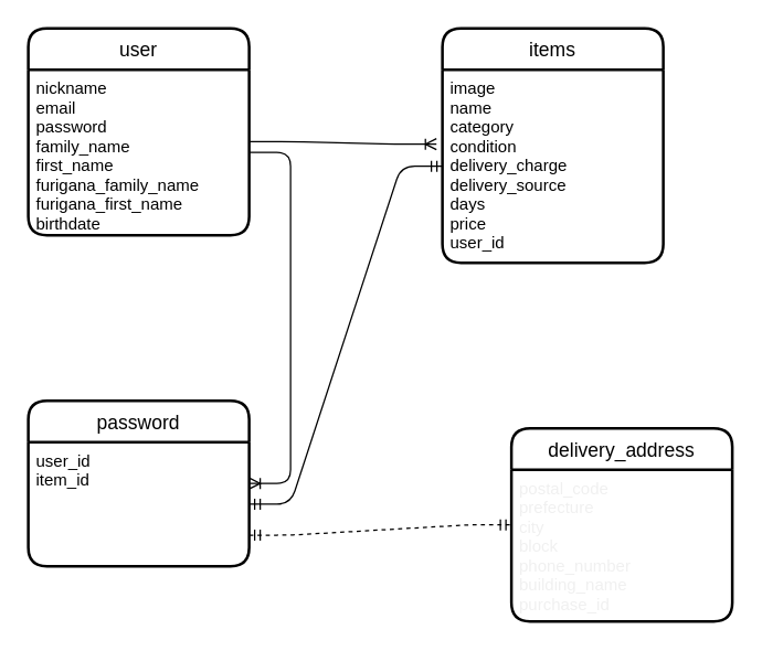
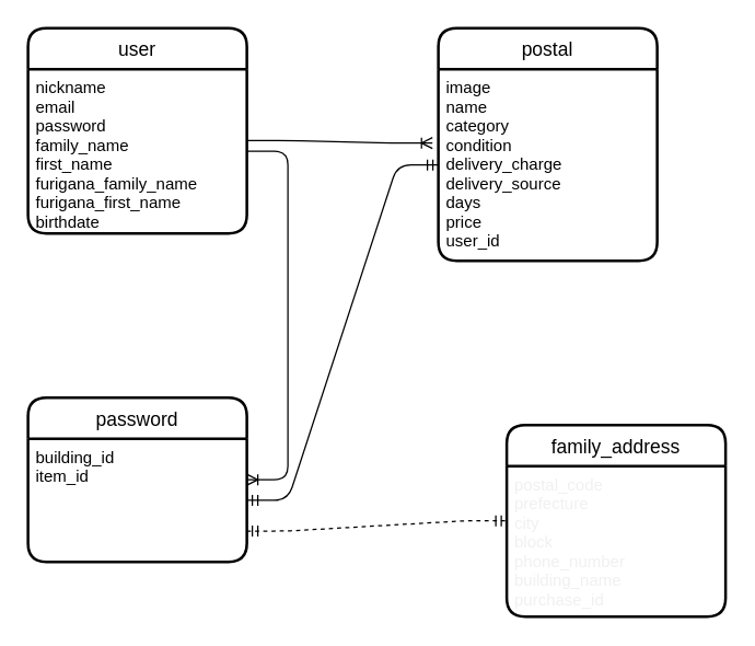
  <mxCell id="0" />
  <mxCell id="1" parent="0" />
- <mxCell id="2" value="delivery_address" style="swimlane;childLayout=stackLayout;horizontal=1;startSize=30;horizontalStack=0;rounded=1;fontSize=14;fontStyle=0;strokeWidth=2;resizeParent=0;resizeLast=1;shadow=0;dashed=0;align=center;" parent="1" vertex="1"><mxGeometry x="370" y="310" width="160" height="140" as="geometry" /></mxCell>
+ <mxCell id="2" value="family_address" style="swimlane;childLayout=stackLayout;horizontal=1;startSize=30;horizontalStack=0;rounded=1;fontSize=14;fontStyle=0;strokeWidth=2;resizeParent=0;resizeLast=1;shadow=0;dashed=0;align=center;" parent="1" vertex="1"><mxGeometry x="370" y="310" width="160" height="140" as="geometry" /></mxCell>
  <mxCell id="3" value="postal_code&#10;prefecture&#10;city&#10;block&#10;phone_number&#10;building_name&#10;purchase_id" style="align=left;strokeColor=none;fillColor=none;spacingLeft=4;fontSize=12;verticalAlign=top;resizable=0;rotatable=0;part=1;fontColor=#F0F0F0;" parent="2" vertex="1"><mxGeometry y="30" width="160" height="110" as="geometry" /></mxCell>
  <mxCell id="4" value="password" style="swimlane;childLayout=stackLayout;horizontal=1;startSize=30;horizontalStack=0;rounded=1;fontSize=14;fontStyle=0;strokeWidth=2;resizeParent=0;resizeLast=1;shadow=0;dashed=0;align=center;" parent="1" vertex="1"><mxGeometry x="20" y="290" width="160" height="120" as="geometry" /></mxCell>
- <mxCell id="5" value="user_id&#10;item_id" style="align=left;strokeColor=none;fillColor=none;spacingLeft=4;fontSize=12;verticalAlign=top;resizable=0;rotatable=0;part=1;" parent="4" vertex="1"><mxGeometry y="30" width="160" height="90" as="geometry" /></mxCell>
- <mxCell id="6" value="items" style="swimlane;childLayout=stackLayout;horizontal=1;startSize=30;horizontalStack=0;rounded=1;fontSize=14;fontStyle=0;strokeWidth=2;resizeParent=0;resizeLast=1;shadow=0;dashed=0;align=center;" parent="1" vertex="1"><mxGeometry x="320" y="20" width="160" height="170" as="geometry" /></mxCell>
+ <mxCell id="5" value="building_id&#10;item_id" style="align=left;strokeColor=none;fillColor=none;spacingLeft=4;fontSize=12;verticalAlign=top;resizable=0;rotatable=0;part=1;" parent="4" vertex="1"><mxGeometry y="30" width="160" height="90" as="geometry" /></mxCell>
+ <mxCell id="6" value="postal" style="swimlane;childLayout=stackLayout;horizontal=1;startSize=30;horizontalStack=0;rounded=1;fontSize=14;fontStyle=0;strokeWidth=2;resizeParent=0;resizeLast=1;shadow=0;dashed=0;align=center;" parent="1" vertex="1"><mxGeometry x="320" y="20" width="160" height="170" as="geometry" /></mxCell>
  <mxCell id="7" value="image&#10;name&#10;category&#10;condition&#10;delivery_charge&#10;delivery_source&#10;days&#10;price&#10;user_id&#10;&#10;&#10;&#10;" style="align=left;strokeColor=none;fillColor=none;spacingLeft=4;fontSize=12;verticalAlign=top;resizable=0;rotatable=0;part=1;" parent="6" vertex="1"><mxGeometry y="30" width="160" height="140" as="geometry" /></mxCell>
  <mxCell id="8" value="user" style="swimlane;childLayout=stackLayout;horizontal=1;startSize=30;horizontalStack=0;rounded=1;fontSize=14;fontStyle=0;strokeWidth=2;resizeParent=0;resizeLast=1;shadow=0;dashed=0;align=center;" parent="1" vertex="1"><mxGeometry x="20" y="20" width="160" height="150" as="geometry" /></mxCell>
  <mxCell id="9" value="nickname&#10;email&#10;password&#10;family_name&#10;first_name&#10;furigana_family_name&#10;furigana_first_name&#10;birthdate&#10;" style="align=left;strokeColor=none;fillColor=none;spacingLeft=4;fontSize=12;verticalAlign=top;resizable=0;rotatable=0;part=1;" parent="8" vertex="1"><mxGeometry y="30" width="160" height="120" as="geometry" /></mxCell>
  <mxCell id="10" value="" style="edgeStyle=entityRelationEdgeStyle;fontSize=12;html=1;endArrow=ERoneToMany;" parent="1" source="9" target="4" edge="1"><mxGeometry width="100" height="100" relative="1" as="geometry"><mxPoint x="200" y="380" as="sourcePoint" /><mxPoint x="300" y="280" as="targetPoint" /></mxGeometry></mxCell>
  <mxCell id="11" value="" style="edgeStyle=entityRelationEdgeStyle;fontSize=12;html=1;endArrow=ERoneToMany;entryX=-0.027;entryY=0.386;entryDx=0;entryDy=0;entryPerimeter=0;exitX=0.998;exitY=0.435;exitDx=0;exitDy=0;exitPerimeter=0;" parent="1" source="9" target="7" edge="1"><mxGeometry width="100" height="100" relative="1" as="geometry"><mxPoint x="210" y="170" as="sourcePoint" /><mxPoint x="310" y="70" as="targetPoint" /></mxGeometry></mxCell>
  <mxCell id="12" value="" style="edgeStyle=entityRelationEdgeStyle;fontSize=12;html=1;endArrow=ERmandOne;startArrow=ERmandOne;exitX=1;exitY=0.75;exitDx=0;exitDy=0;dashed=1;" parent="1" source="5" target="2" edge="1"><mxGeometry width="100" height="100" relative="1" as="geometry"><mxPoint x="330" y="270" as="sourcePoint" /><mxPoint x="430" y="170" as="targetPoint" /></mxGeometry></mxCell>
  <mxCell id="13" value="" style="edgeStyle=entityRelationEdgeStyle;fontSize=12;html=1;endArrow=ERmandOne;startArrow=ERmandOne;" parent="1" source="5" target="7" edge="1"><mxGeometry width="100" height="100" relative="1" as="geometry"><mxPoint x="330" y="270" as="sourcePoint" /><mxPoint x="430" y="170" as="targetPoint" /></mxGeometry></mxCell>
